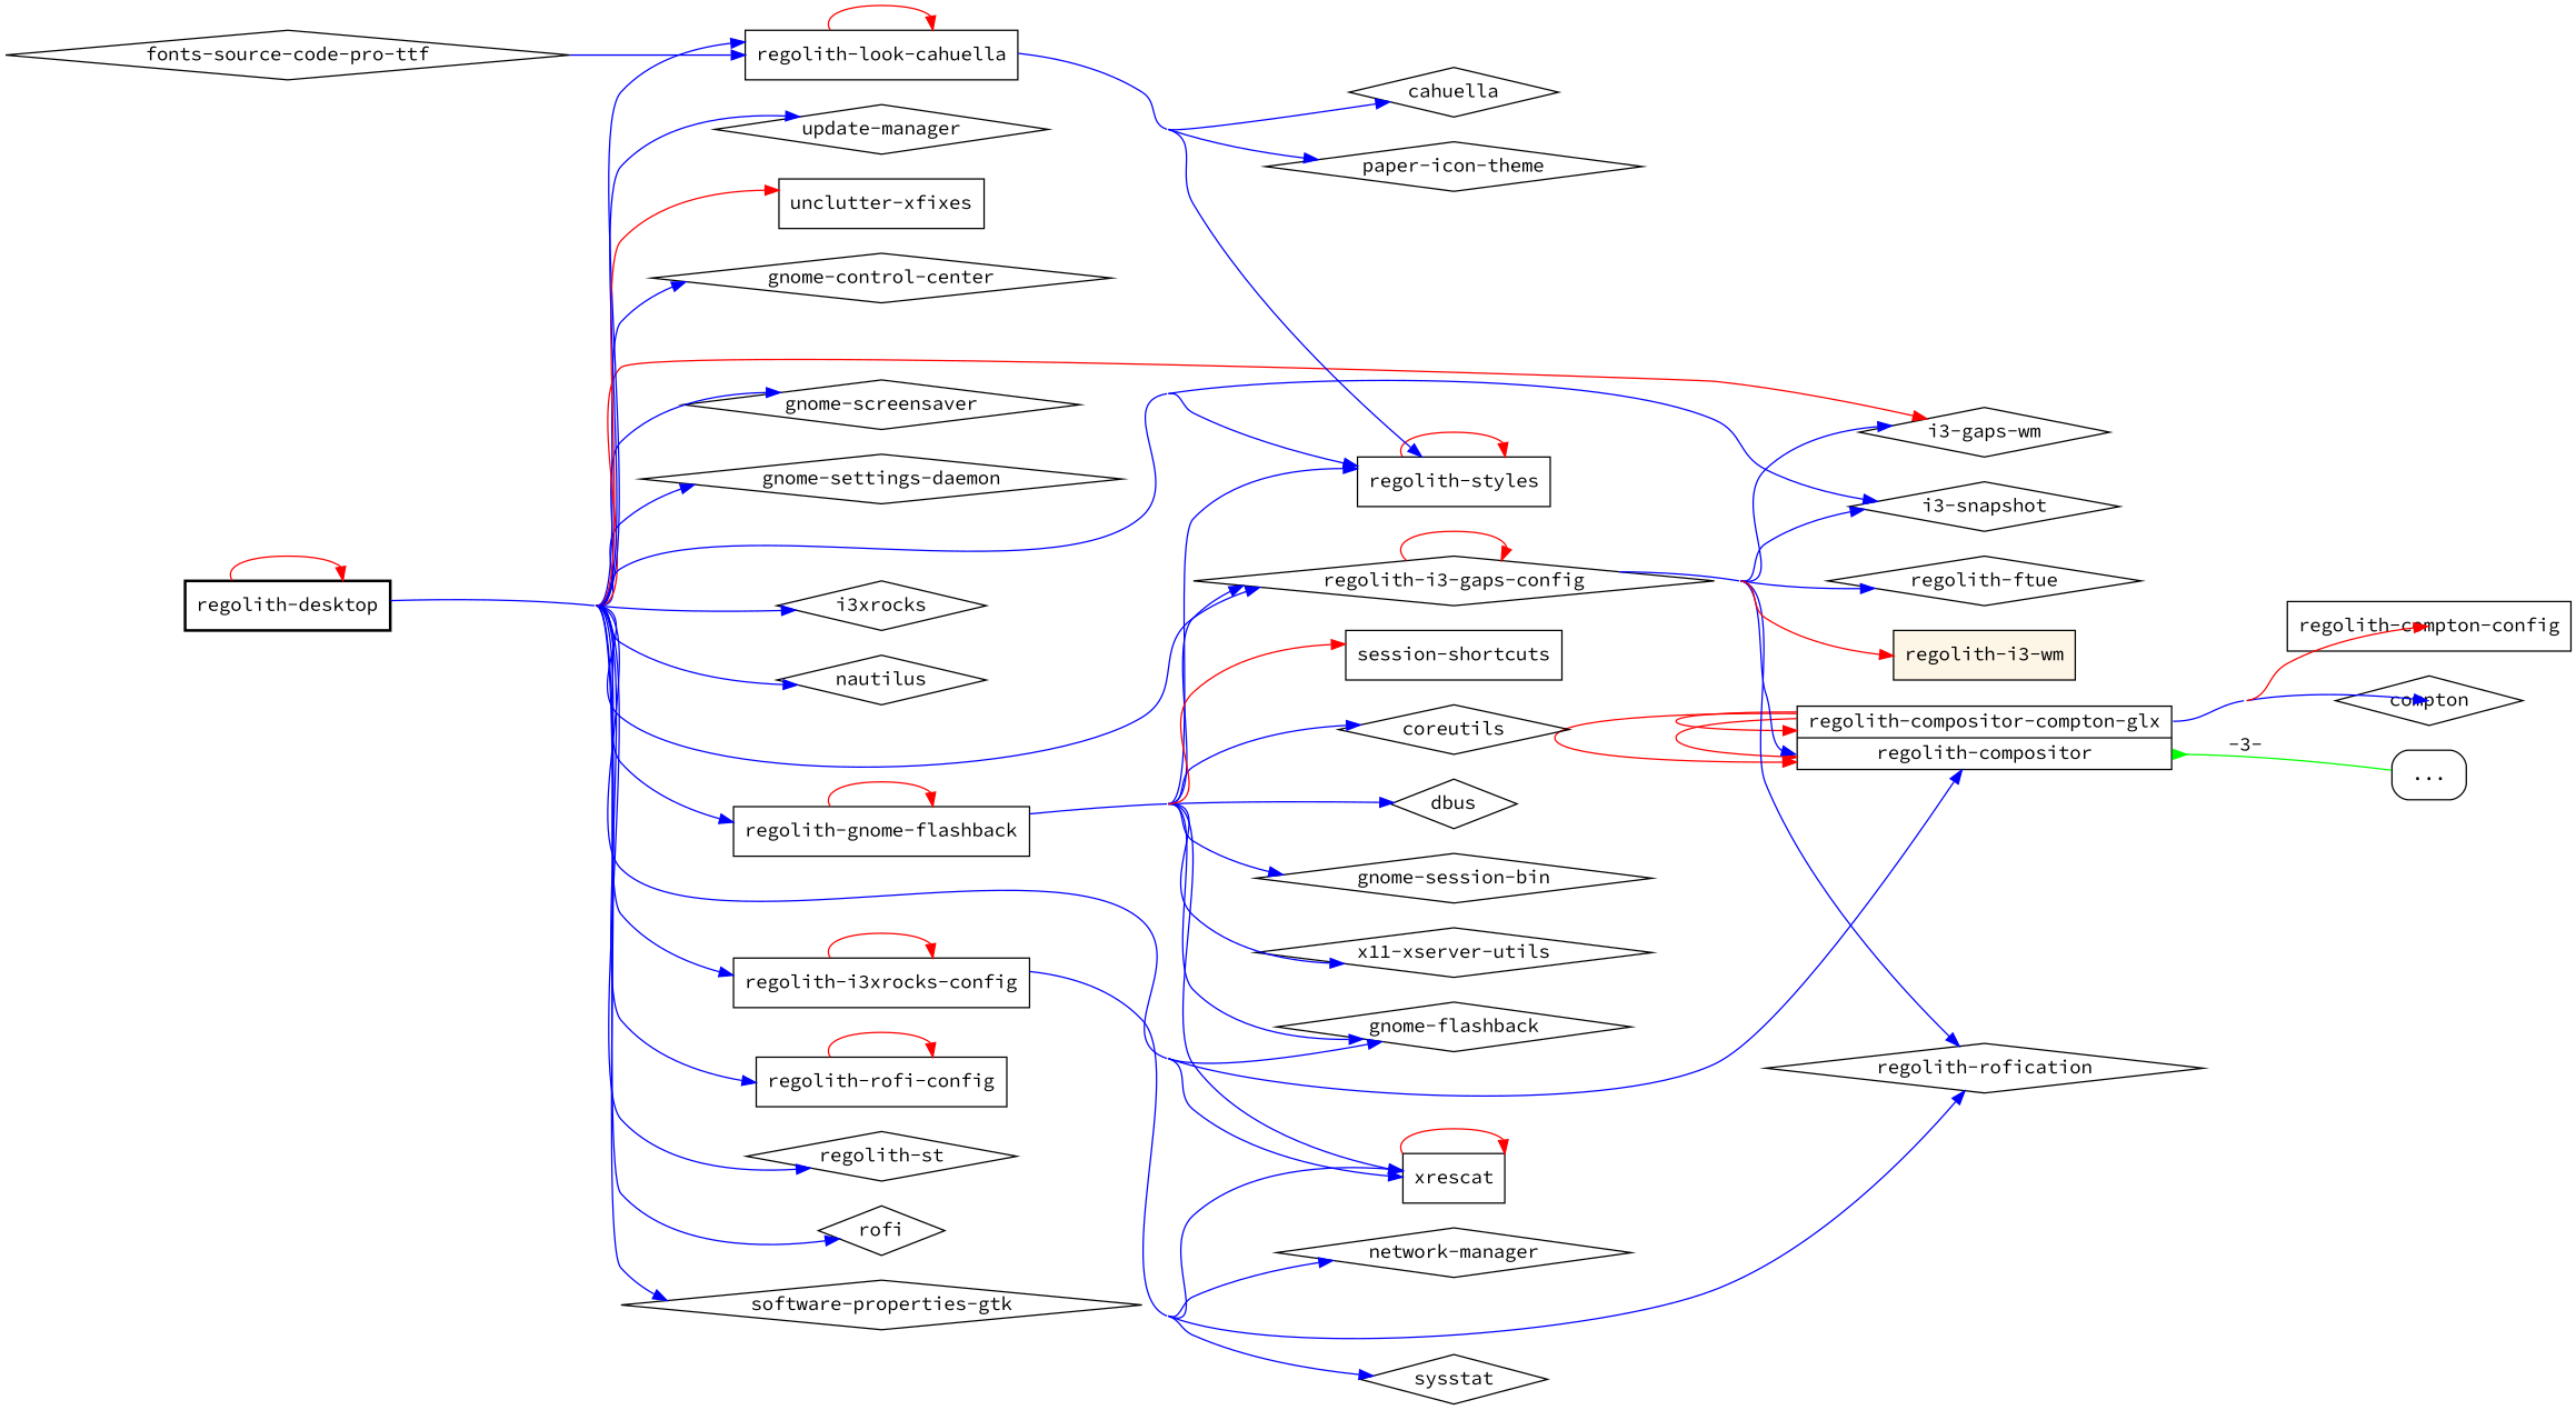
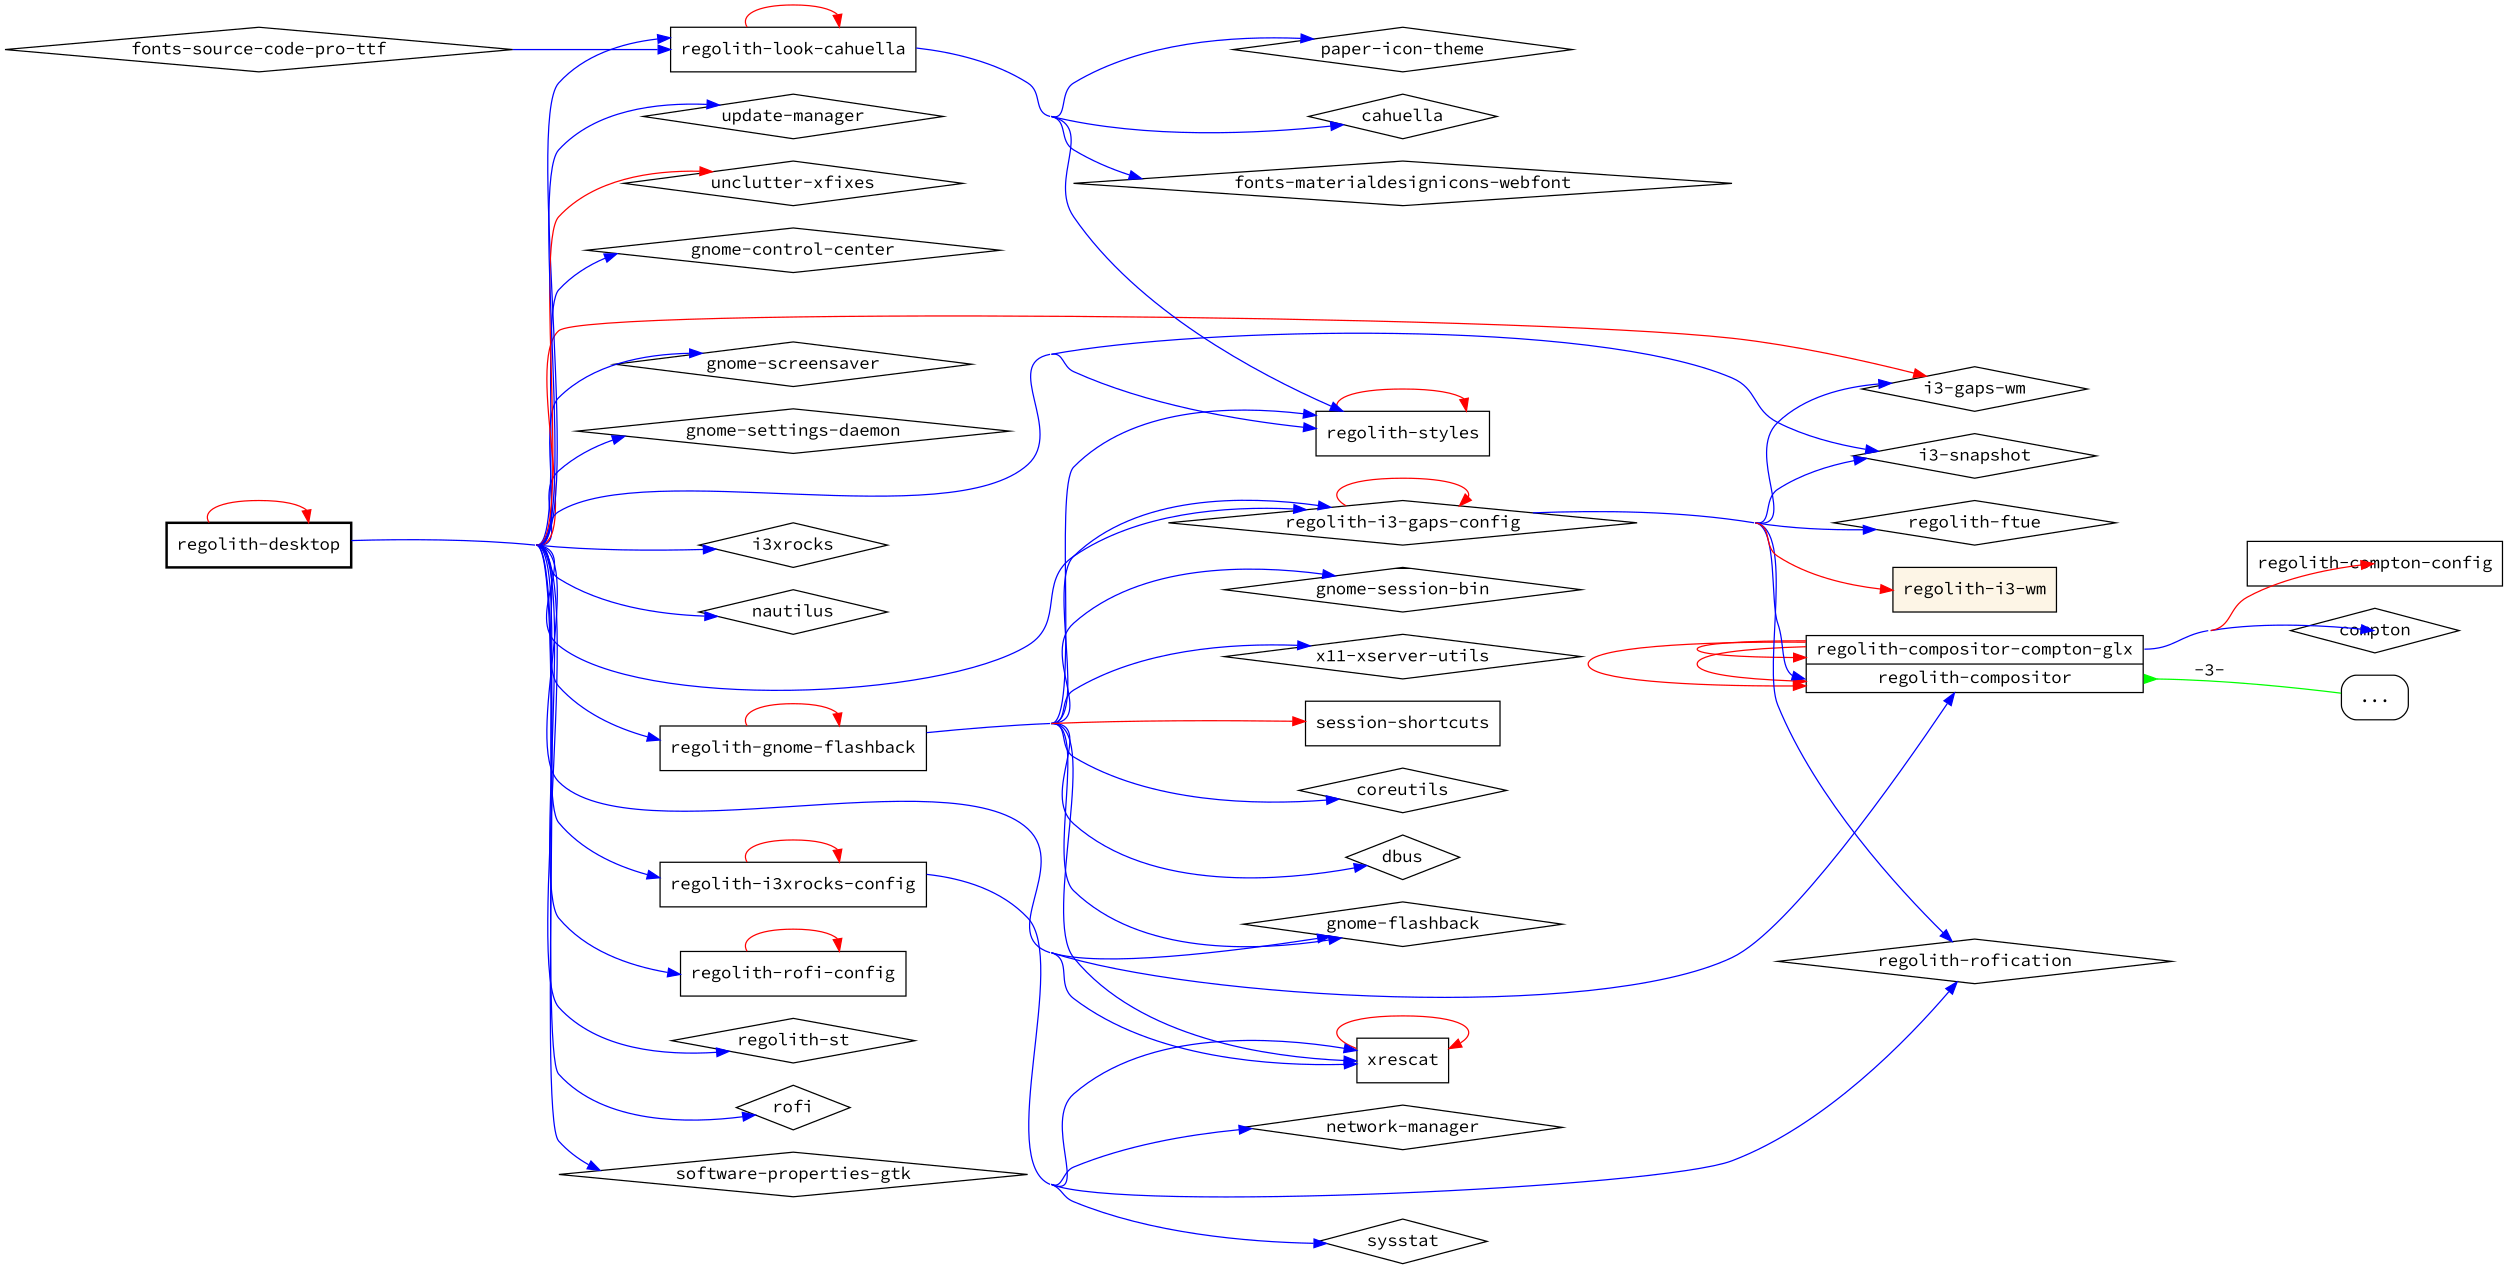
  digraph {
    concentrate=true
    fontname="Source Code Pro"
    rankdir=LR
    node [fontname="Source Code Pro" shape=diamond]
    edge [color=blue fontname="Source Code Pro"]
    "regolith-desktop" [shape=box style="setlinewidth(2)"]
    "gnome-control-center"
    "gnome-flashback"
    "gnome-screensaver"
    "gnome-settings-daemon"
    "i3-gaps-wm"
    "i3-snapshot"
    i3xrocks
    nautilus
    n10 [label="<regolith-compositor-compton-glx> regolith-compositor-compton-glx | <regolith-compositor> regolith-compositor" shape=record]
    "regolith-gnome-flashback" [shape=box]
    "regolith-i3-gaps-config"
    "regolith-styles" [shape=box]
    xrescat [shape=box]
    "regolith-i3xrocks-config" [shape=box]
    "regolith-look-cahuella" [shape=box]
    "regolith-rofi-config" [shape=box]
    "regolith-st"
    rofi
    "software-properties-gtk"
-   "unclutter-xfixes" [shape=box]
+   "unclutter-xfixes"
    "update-manager"
    compton
    "regolith-compton-config" [shape=box]
    n25 [label="..." shape=box style=rounded]
    coreutils
    dbus
    "gnome-session-bin"
    "x11-xserver-utils"
    "session-shortcuts" [shape=box]
    "regolith-ftue"
    "regolith-rofication"
    "regolith-i3-wm" [fillcolor=oldlace shape=box style=filled]
    sysstat
    "network-manager"
    "paper-icon-theme"
    cahuella
+   "fonts-materialdesignicons-webfont"
    "fonts-source-code-pro-ttf"
    "regolith-desktop" -> "regolith-desktop" [color=red]
    "regolith-desktop" -> "gnome-control-center"
    "regolith-desktop" -> "gnome-flashback"
    "regolith-desktop" -> "gnome-screensaver"
    "regolith-desktop" -> "gnome-settings-daemon"
    "regolith-desktop" -> "i3-gaps-wm" [color=red]
    "regolith-desktop" -> "i3-snapshot"
    "regolith-desktop" -> i3xrocks
    "regolith-desktop" -> nautilus
    "regolith-desktop" -> n10
    "regolith-desktop" -> "regolith-gnome-flashback"
    "regolith-desktop" -> "regolith-i3-gaps-config"
    "regolith-desktop" -> "regolith-styles"
    "regolith-desktop" -> xrescat
    "regolith-desktop" -> "regolith-i3xrocks-config"
    "regolith-desktop" -> "regolith-look-cahuella"
    "regolith-desktop" -> "regolith-rofi-config"
    "regolith-desktop" -> "regolith-st"
    "regolith-desktop" -> rofi
    "regolith-desktop" -> "software-properties-gtk"
    "regolith-desktop" -> "unclutter-xfixes" [color=red]
    "regolith-desktop" -> "update-manager"
    n10 -> n10 [color=red headport="regolith-compositor" tailport="regolith-compositor-compton-glx"]
    n10 -> n10 [color=red headport="regolith-compositor" tailport="regolith-compositor-compton-glx"]
    n10 -> n10 [color=red headport="regolith-compositor-compton-glx" tailport="regolith-compositor-compton-glx"]
    n10 -> compton [tailport="regolith-compositor-compton-glx"]
    n10 -> "regolith-compton-config" [color=red tailport="regolith-compositor-compton-glx"]
    n10 -> "regolith-compton-config" [color=red tailport="regolith-compositor-compton-glx"]
    n10 -> n25 [arrowtail=inv color=green dir=back label="-3-" tailport="regolith-compositor"]
    "regolith-gnome-flashback" -> "gnome-flashback"
    "regolith-gnome-flashback" -> "regolith-gnome-flashback" [color=red]
    "regolith-gnome-flashback" -> "regolith-i3-gaps-config"
    "regolith-gnome-flashback" -> "regolith-styles"
    "regolith-gnome-flashback" -> xrescat
    "regolith-gnome-flashback" -> coreutils
    "regolith-gnome-flashback" -> dbus
    "regolith-gnome-flashback" -> "gnome-session-bin"
    "regolith-gnome-flashback" -> "x11-xserver-utils"
    "regolith-gnome-flashback" -> "session-shortcuts" [color=red]
    "regolith-gnome-flashback" -> "session-shortcuts" [color=red]
    "regolith-i3-gaps-config" -> "i3-gaps-wm"
    "regolith-i3-gaps-config" -> "i3-snapshot"
    "regolith-i3-gaps-config" -> n10 [headport="regolith-compositor"]
    "regolith-i3-gaps-config" -> "regolith-i3-gaps-config" [color=red]
    "regolith-i3-gaps-config" -> "regolith-ftue"
    "regolith-i3-gaps-config" -> "regolith-rofication"
    "regolith-i3-gaps-config" -> "regolith-i3-wm" [color=red]
    "regolith-styles" -> "regolith-styles" [color=red]
    xrescat -> xrescat [color=red]
    "regolith-i3xrocks-config" -> xrescat
    "regolith-i3xrocks-config" -> "regolith-i3xrocks-config" [color=red]
    "regolith-i3xrocks-config" -> "regolith-rofication"
    "regolith-i3xrocks-config" -> sysstat
    "regolith-i3xrocks-config" -> "network-manager"
    "regolith-look-cahuella" -> "regolith-styles"
    "regolith-look-cahuella" -> "regolith-look-cahuella" [color=red]
    "regolith-look-cahuella" -> "paper-icon-theme"
    "regolith-look-cahuella" -> cahuella
+   "regolith-look-cahuella" -> "fonts-materialdesignicons-webfont"
    "regolith-rofi-config" -> "regolith-rofi-config" [color=red]
    "fonts-source-code-pro-ttf" -> "regolith-look-cahuella"
  }
